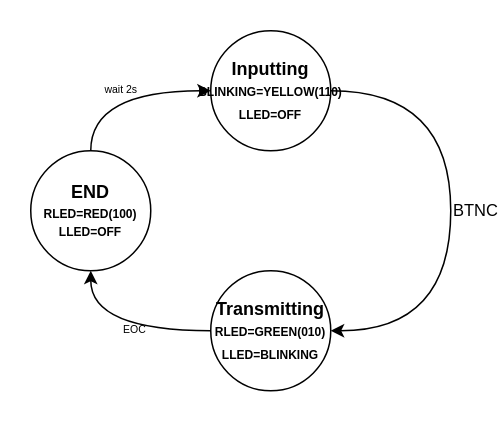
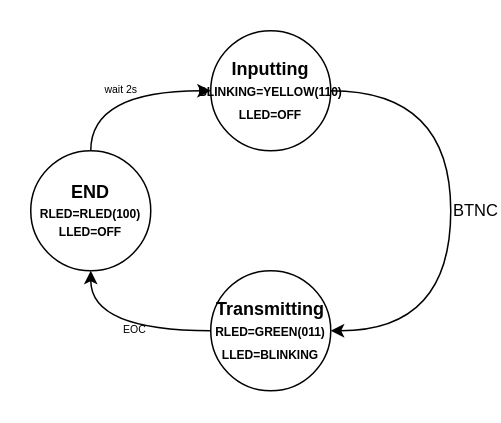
  <mxCell id="0" />
  <mxCell id="1" parent="0" />
  <mxCell id="2" value="BTNC" style="edgeStyle=orthogonalEdgeStyle;rounded=0;orthogonalLoop=1;jettySize=auto;html=1;exitX=1;exitY=0.5;exitDx=0;exitDy=0;entryX=1;entryY=0.5;entryDx=0;entryDy=0;curved=1;align=left;labelBackgroundColor=none;" edge="1" parent="1" source="3" target="5"><mxGeometry relative="1" as="geometry"><Array as="points"><mxPoint x="300" y="60" /><mxPoint x="300" y="220" /></Array></mxGeometry></mxCell>
  <mxCell id="3" value="&lt;b&gt;Inputting&lt;/b&gt;&lt;br&gt;&lt;font style=&quot;font-size: 8px&quot;&gt;&lt;b&gt;BLINKING=YELLOW(110)&lt;br&gt;LLED=OFF&lt;br&gt;&lt;/b&gt;&lt;/font&gt;" style="ellipse;whiteSpace=wrap;html=1;aspect=fixed;" vertex="1" parent="1"><mxGeometry x="140" y="20" width="80" height="80" as="geometry" /></mxCell>
  <mxCell id="4" value="EOC" style="edgeStyle=orthogonalEdgeStyle;curved=1;rounded=0;orthogonalLoop=1;jettySize=auto;html=1;exitX=0;exitY=0.5;exitDx=0;exitDy=0;entryX=0.5;entryY=1;entryDx=0;entryDy=0;labelBackgroundColor=none;fontSize=7;align=left;" edge="1" parent="1" source="5" target="7"><mxGeometry relative="1" as="geometry" /></mxCell>
- <mxCell id="5" value="&lt;font style=&quot;font-weight: bold ; font-size: 12px&quot;&gt;Transmitting&lt;/font&gt;&lt;b style=&quot;font-size: 11px&quot;&gt;&lt;font style=&quot;font-size: 11px&quot;&gt;&lt;br&gt;&lt;/font&gt;&lt;/b&gt;&lt;font style=&quot;font-size: 11px&quot;&gt;&lt;b style=&quot;font-size: 8px&quot;&gt;&lt;font style=&quot;font-size: 8px&quot;&gt;RLED=GREEN(010)&lt;br&gt;LLED=BLINKING&lt;/font&gt;&lt;/b&gt;&lt;br&gt;&lt;/font&gt;" style="ellipse;whiteSpace=wrap;html=1;aspect=fixed;" vertex="1" parent="1"><mxGeometry x="140" y="180" width="80" height="80" as="geometry" /></mxCell>
+ <mxCell id="5" value="&lt;font style=&quot;font-weight: bold ; font-size: 12px&quot;&gt;Transmitting&lt;/font&gt;&lt;b style=&quot;font-size: 11px&quot;&gt;&lt;font style=&quot;font-size: 11px&quot;&gt;&lt;br&gt;&lt;/font&gt;&lt;/b&gt;&lt;font style=&quot;font-size: 11px&quot;&gt;&lt;b style=&quot;font-size: 8px&quot;&gt;&lt;font style=&quot;font-size: 8px&quot;&gt;RLED=GREEN(011)&lt;br&gt;LLED=BLINKING&lt;/font&gt;&lt;/b&gt;&lt;br&gt;&lt;/font&gt;" style="ellipse;whiteSpace=wrap;html=1;aspect=fixed;" vertex="1" parent="1"><mxGeometry x="140" y="180" width="80" height="80" as="geometry" /></mxCell>
  <mxCell id="6" value="wait 2s" style="edgeStyle=orthogonalEdgeStyle;curved=1;rounded=0;orthogonalLoop=1;jettySize=auto;html=1;exitX=0.5;exitY=0;exitDx=0;exitDy=0;entryX=0;entryY=0.5;entryDx=0;entryDy=0;labelBackgroundColor=none;fontSize=7;" edge="1" parent="1" source="7" target="3"><mxGeometry relative="1" as="geometry"><Array as="points"><mxPoint x="60" y="60" /></Array></mxGeometry></mxCell>
- <mxCell id="7" value="&lt;b style=&quot;font-size: 12px&quot;&gt;END&lt;/b&gt;&lt;br style=&quot;font-size: 12px&quot;&gt;&lt;font size=&quot;1&quot;&gt;&lt;b style=&quot;font-size: 8px&quot;&gt;RLED=RED(100)&lt;br&gt;LLED=OFF&lt;br&gt;&lt;/b&gt;&lt;/font&gt;" style="ellipse;whiteSpace=wrap;html=1;aspect=fixed;fontSize=7;" vertex="1" parent="1"><mxGeometry x="20" y="100" width="80" height="80" as="geometry" /></mxCell>
+ <mxCell id="7" value="&lt;b style=&quot;font-size: 12px&quot;&gt;END&lt;/b&gt;&lt;br style=&quot;font-size: 12px&quot;&gt;&lt;font size=&quot;1&quot;&gt;&lt;b style=&quot;font-size: 8px&quot;&gt;RLED=RLED(100)&lt;br&gt;LLED=OFF&lt;br&gt;&lt;/b&gt;&lt;/font&gt;" style="ellipse;whiteSpace=wrap;html=1;aspect=fixed;fontSize=7;" vertex="1" parent="1"><mxGeometry x="20" y="100" width="80" height="80" as="geometry" /></mxCell>
